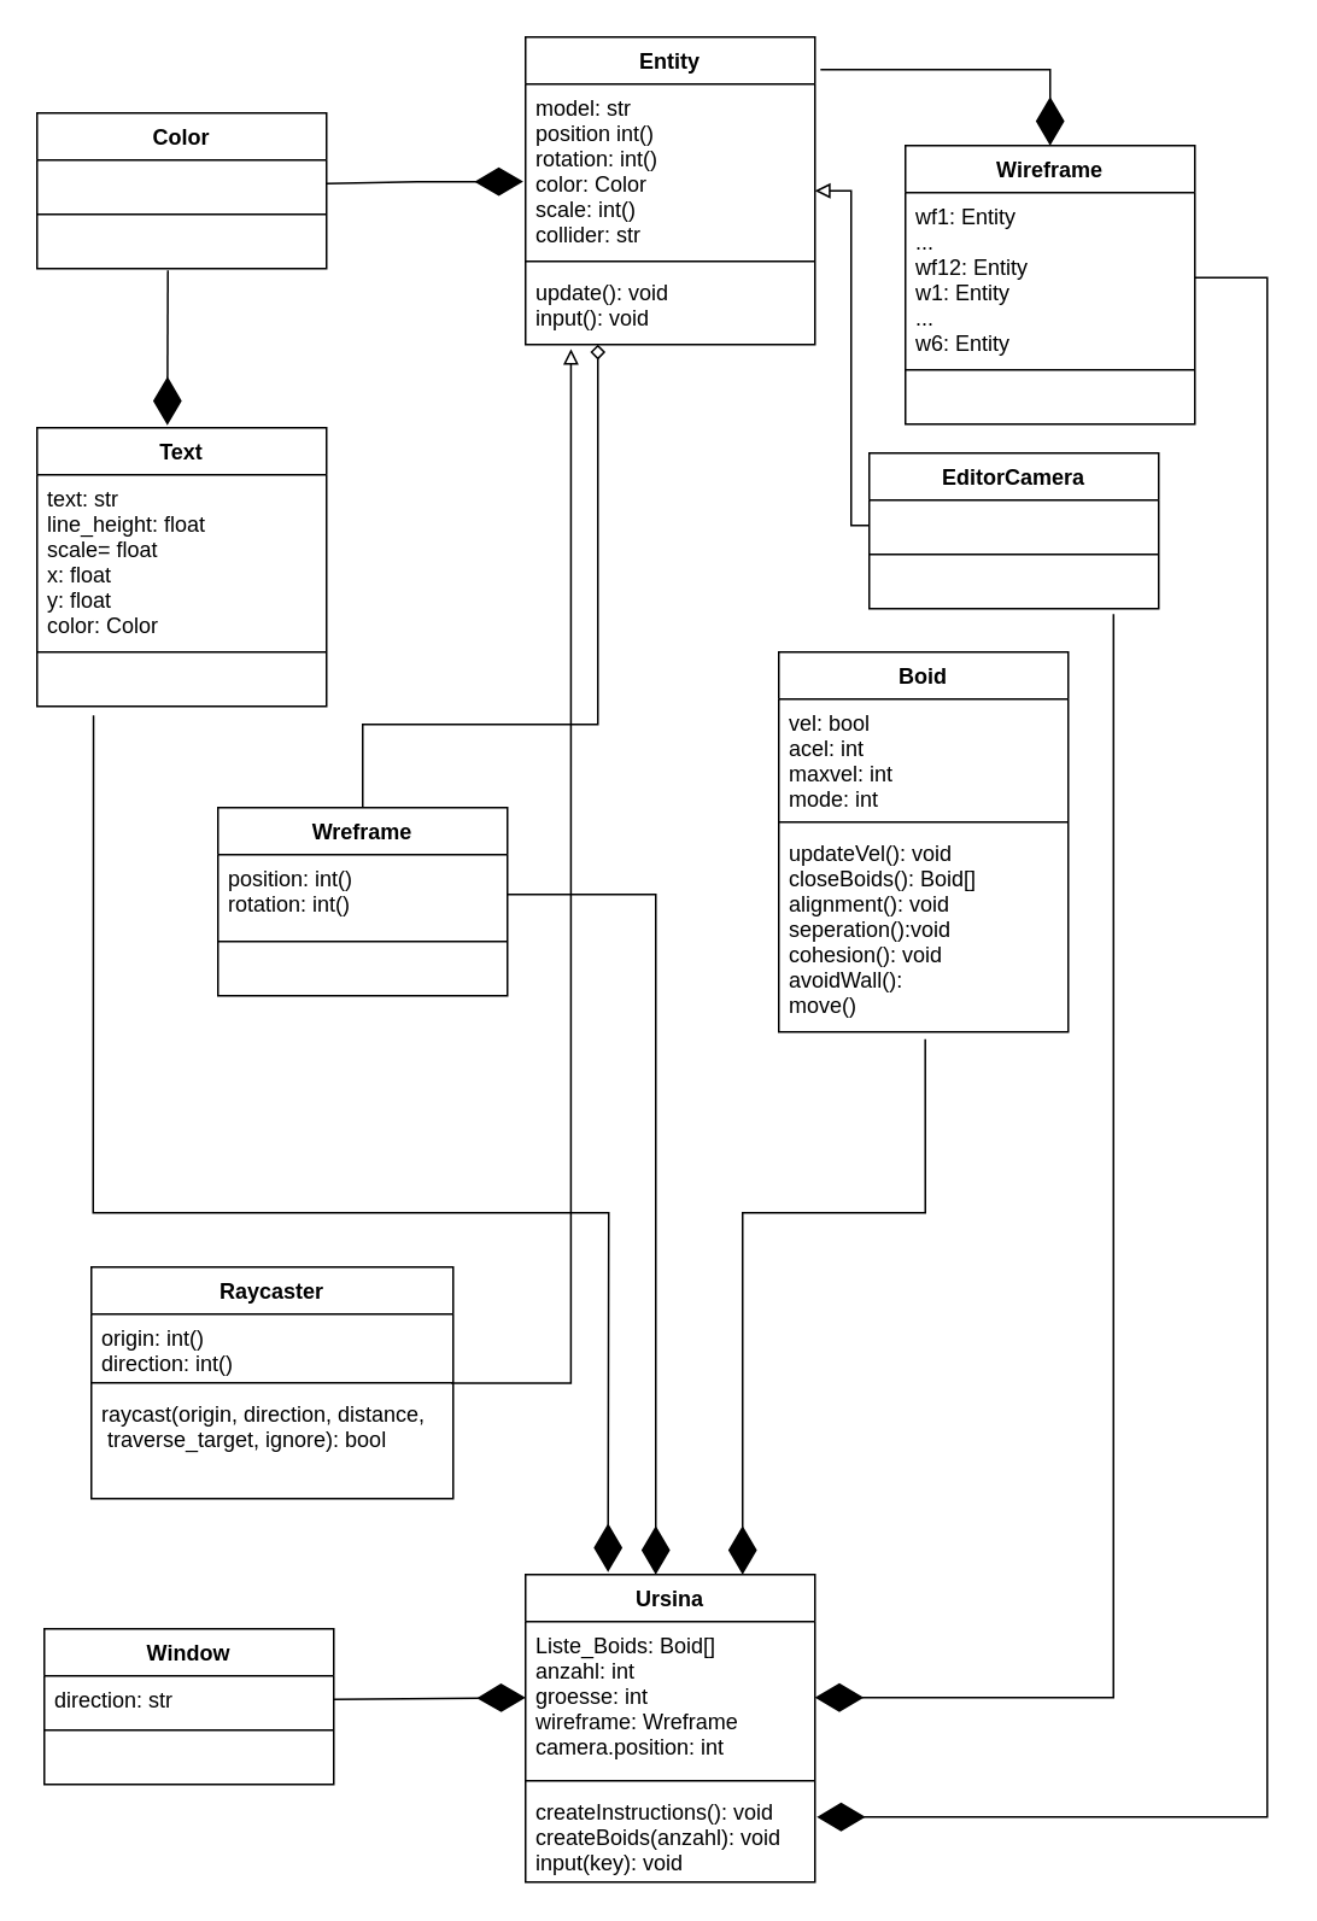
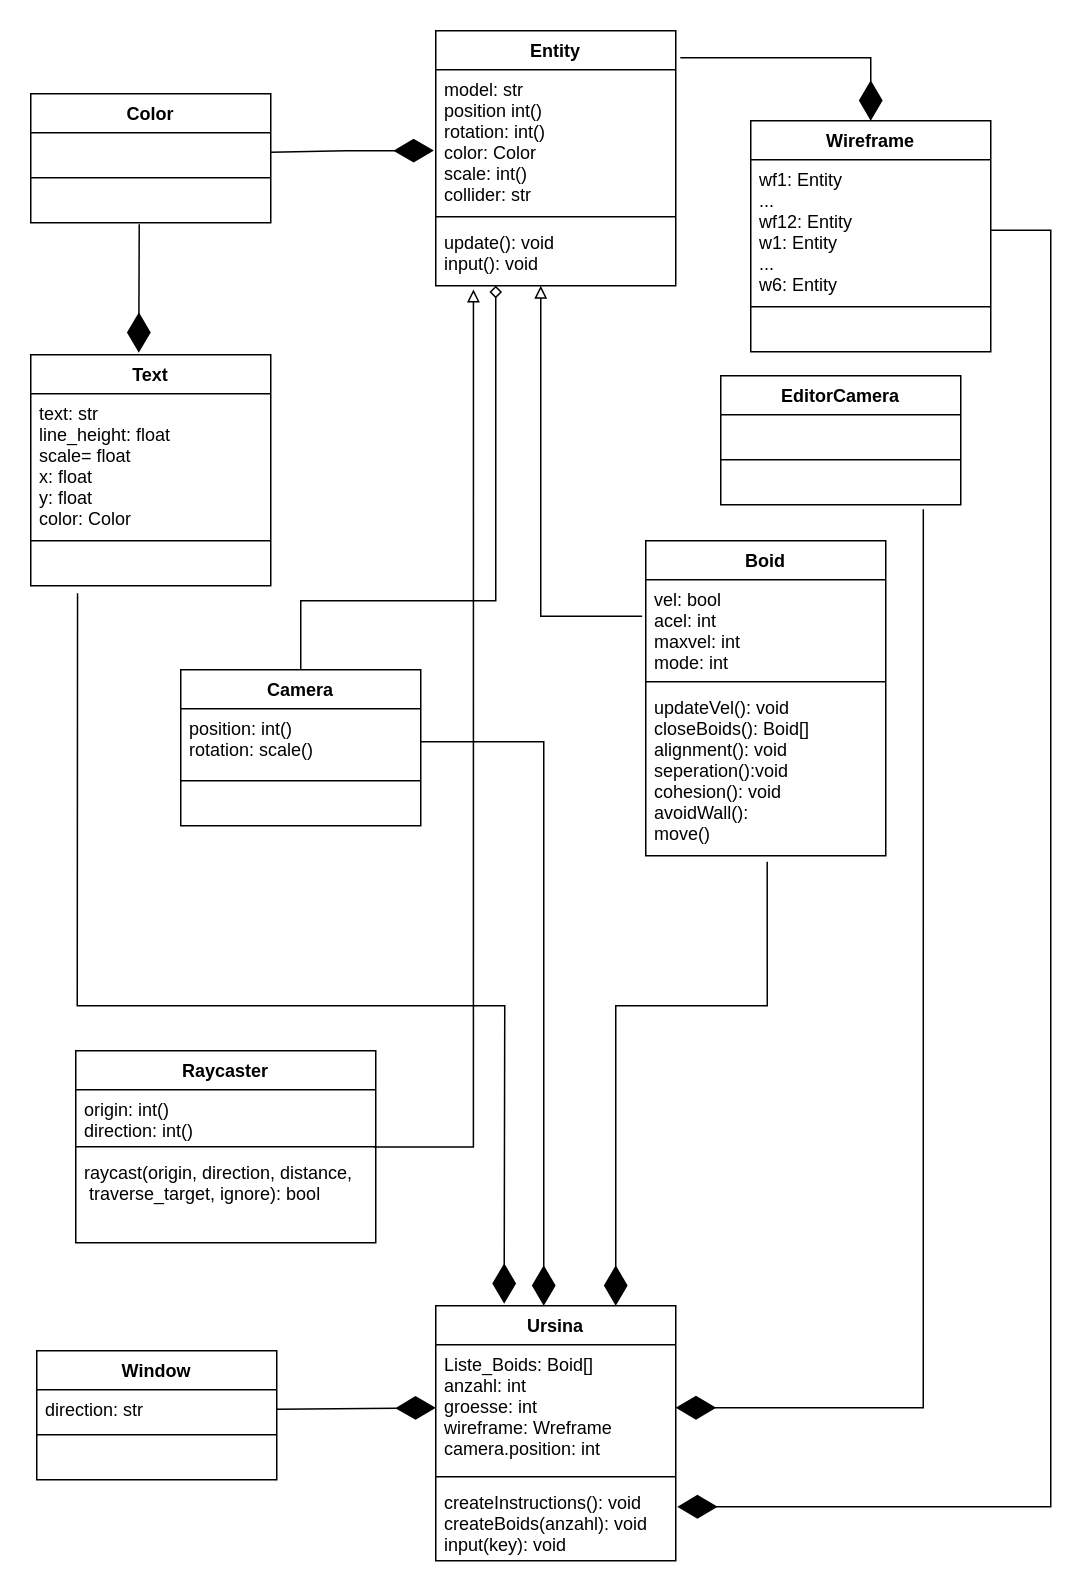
  <mxCell id="0" />
  <mxCell id="1" parent="0" />
  <mxCell id="2" value="Entity" style="swimlane;fontStyle=1;align=center;verticalAlign=top;childLayout=stackLayout;horizontal=1;startSize=26;horizontalStack=0;resizeParent=1;resizeParentMax=0;resizeLast=0;collapsible=1;marginBottom=0;" parent="1" vertex="1"><mxGeometry x="290" y="20" width="160" height="170" as="geometry" /></mxCell>
  <mxCell id="3" value="model: str&#10;position int()&#10;rotation: int()&#10;color: Color&#10;scale: int()&#10;collider: str&#10;" style="text;strokeColor=none;fillColor=none;align=left;verticalAlign=top;spacingLeft=4;spacingRight=4;overflow=hidden;rotatable=0;points=[[0,0.5],[1,0.5]];portConstraint=eastwest;" parent="2" vertex="1"><mxGeometry y="26" width="160" height="94" as="geometry" /></mxCell>
  <mxCell id="4" value="" style="line;strokeWidth=1;fillColor=none;align=left;verticalAlign=middle;spacingTop=-1;spacingLeft=3;spacingRight=3;rotatable=0;labelPosition=right;points=[];portConstraint=eastwest;" parent="2" vertex="1"><mxGeometry y="120" width="160" height="8" as="geometry" /></mxCell>
  <mxCell id="5" value="update(): void&#10;input(): void" style="text;strokeColor=none;fillColor=none;align=left;verticalAlign=top;spacingLeft=4;spacingRight=4;overflow=hidden;rotatable=0;points=[[0,0.5],[1,0.5]];portConstraint=eastwest;" parent="2" vertex="1"><mxGeometry y="128" width="160" height="42" as="geometry" /></mxCell>
+ <mxCell id="6" style="edgeStyle=orthogonalEdgeStyle;rounded=0;orthogonalLoop=1;jettySize=auto;html=1;endArrow=block;endFill=0;exitX=-0.015;exitY=0.379;exitDx=0;exitDy=0;exitPerimeter=0;" parent="1" source="8" target="5" edge="1"><mxGeometry relative="1" as="geometry"><mxPoint x="360" y="510" as="sourcePoint" /><Array as="points"><mxPoint x="360" y="410" /></Array></mxGeometry></mxCell>
  <mxCell id="7" value="Boid" style="swimlane;fontStyle=1;align=center;verticalAlign=top;childLayout=stackLayout;horizontal=1;startSize=26;horizontalStack=0;resizeParent=1;resizeParentMax=0;resizeLast=0;collapsible=1;marginBottom=0;" parent="1" vertex="1"><mxGeometry x="430" y="360" width="160" height="210" as="geometry" /></mxCell>
  <mxCell id="8" value="vel: bool&#10;acel: int&#10;maxvel: int&#10;mode: int" style="text;strokeColor=none;fillColor=none;align=left;verticalAlign=top;spacingLeft=4;spacingRight=4;overflow=hidden;rotatable=0;points=[[0,0.5],[1,0.5]];portConstraint=eastwest;" parent="7" vertex="1"><mxGeometry y="26" width="160" height="64" as="geometry" /></mxCell>
  <mxCell id="9" value="" style="line;strokeWidth=1;fillColor=none;align=left;verticalAlign=middle;spacingTop=-1;spacingLeft=3;spacingRight=3;rotatable=0;labelPosition=right;points=[];portConstraint=eastwest;" parent="7" vertex="1"><mxGeometry y="90" width="160" height="8" as="geometry" /></mxCell>
  <mxCell id="10" value="updateVel(): void&#10;closeBoids(): Boid[]&#10;alignment(): void&#10;seperation():void&#10;cohesion(): void&#10;avoidWall():&#10;move()" style="text;strokeColor=none;fillColor=none;align=left;verticalAlign=top;spacingLeft=4;spacingRight=4;overflow=hidden;rotatable=0;points=[[0,0.5],[1,0.5]];portConstraint=eastwest;" parent="7" vertex="1"><mxGeometry y="98" width="160" height="112" as="geometry" /></mxCell>
  <mxCell id="11" value="Wireframe" style="swimlane;fontStyle=1;align=center;verticalAlign=top;childLayout=stackLayout;horizontal=1;startSize=26;horizontalStack=0;resizeParent=1;resizeParentMax=0;resizeLast=0;collapsible=1;marginBottom=0;" parent="1" vertex="1"><mxGeometry x="500" y="80" width="160" height="154" as="geometry" /></mxCell>
  <mxCell id="12" value="wf1: Entity&#10;...&#10;wf12: Entity&#10;w1: Entity&#10;...&#10;w6: Entity" style="text;strokeColor=none;fillColor=none;align=left;verticalAlign=top;spacingLeft=4;spacingRight=4;overflow=hidden;rotatable=0;points=[[0,0.5],[1,0.5]];portConstraint=eastwest;" parent="11" vertex="1"><mxGeometry y="26" width="160" height="94" as="geometry" /></mxCell>
  <mxCell id="13" value="" style="line;strokeWidth=1;fillColor=none;align=left;verticalAlign=middle;spacingTop=-1;spacingLeft=3;spacingRight=3;rotatable=0;labelPosition=right;points=[];portConstraint=eastwest;" parent="11" vertex="1"><mxGeometry y="120" width="160" height="8" as="geometry" /></mxCell>
  <mxCell id="14" value="&#10;&#10;" style="text;strokeColor=none;fillColor=none;align=left;verticalAlign=top;spacingLeft=4;spacingRight=4;overflow=hidden;rotatable=0;points=[[0,0.5],[1,0.5]];portConstraint=eastwest;" parent="11" vertex="1"><mxGeometry y="128" width="160" height="26" as="geometry" /></mxCell>
  <mxCell id="15" value="Ursina" style="swimlane;fontStyle=1;align=center;verticalAlign=top;childLayout=stackLayout;horizontal=1;startSize=26;horizontalStack=0;resizeParent=1;resizeParentMax=0;resizeLast=0;collapsible=1;marginBottom=0;" parent="1" vertex="1"><mxGeometry x="290" y="870" width="160" height="170" as="geometry" /></mxCell>
  <mxCell id="16" value="Liste_Boids: Boid[]&#10;anzahl: int&#10;groesse: int&#10;wireframe: Wreframe&#10;camera.position: int" style="text;strokeColor=none;fillColor=none;align=left;verticalAlign=top;spacingLeft=4;spacingRight=4;overflow=hidden;rotatable=0;points=[[0,0.5],[1,0.5]];portConstraint=eastwest;" parent="15" vertex="1"><mxGeometry y="26" width="160" height="84" as="geometry" /></mxCell>
  <mxCell id="17" value="" style="line;strokeWidth=1;fillColor=none;align=left;verticalAlign=middle;spacingTop=-1;spacingLeft=3;spacingRight=3;rotatable=0;labelPosition=right;points=[];portConstraint=eastwest;" parent="15" vertex="1"><mxGeometry y="110" width="160" height="8" as="geometry" /></mxCell>
  <mxCell id="18" value="createInstructions(): void&#10;createBoids(anzahl): void&#10;input(key): void" style="text;strokeColor=none;fillColor=none;align=left;verticalAlign=top;spacingLeft=4;spacingRight=4;overflow=hidden;rotatable=0;points=[[0,0.5],[1,0.5]];portConstraint=eastwest;" parent="15" vertex="1"><mxGeometry y="118" width="160" height="52" as="geometry" /></mxCell>
  <mxCell id="19" style="edgeStyle=orthogonalEdgeStyle;rounded=0;orthogonalLoop=1;jettySize=auto;html=1;endArrow=diamond;endFill=0;strokeWidth=1;entryX=0.25;entryY=1;entryDx=0;entryDy=0;entryPerimeter=0;" parent="1" source="20" target="5" edge="1"><mxGeometry relative="1" as="geometry"><mxPoint x="330" y="200" as="targetPoint" /><Array as="points"><mxPoint x="200" y="400" /><mxPoint x="330" y="400" /></Array></mxGeometry></mxCell>
- <mxCell id="20" value="Wreframe" style="swimlane;fontStyle=1;align=center;verticalAlign=top;childLayout=stackLayout;horizontal=1;startSize=26;horizontalStack=0;resizeParent=1;resizeParentMax=0;resizeLast=0;collapsible=1;marginBottom=0;" parent="1" vertex="1"><mxGeometry x="120" y="446" width="160" height="104" as="geometry" /></mxCell>
- <mxCell id="21" value="position: int()&#10;rotation: int()" style="text;strokeColor=none;fillColor=none;align=left;verticalAlign=top;spacingLeft=4;spacingRight=4;overflow=hidden;rotatable=0;points=[[0,0.5],[1,0.5]];portConstraint=eastwest;" parent="20" vertex="1"><mxGeometry y="26" width="160" height="44" as="geometry" /></mxCell>
+ <mxCell id="20" value="Camera" style="swimlane;fontStyle=1;align=center;verticalAlign=top;childLayout=stackLayout;horizontal=1;startSize=26;horizontalStack=0;resizeParent=1;resizeParentMax=0;resizeLast=0;collapsible=1;marginBottom=0;" parent="1" vertex="1"><mxGeometry x="120" y="446" width="160" height="104" as="geometry" /></mxCell>
+ <mxCell id="21" value="position: int()&#10;rotation: scale()" style="text;strokeColor=none;fillColor=none;align=left;verticalAlign=top;spacingLeft=4;spacingRight=4;overflow=hidden;rotatable=0;points=[[0,0.5],[1,0.5]];portConstraint=eastwest;" parent="20" vertex="1"><mxGeometry y="26" width="160" height="44" as="geometry" /></mxCell>
  <mxCell id="22" value="" style="line;strokeWidth=1;fillColor=none;align=left;verticalAlign=middle;spacingTop=-1;spacingLeft=3;spacingRight=3;rotatable=0;labelPosition=right;points=[];portConstraint=eastwest;" parent="20" vertex="1"><mxGeometry y="70" width="160" height="8" as="geometry" /></mxCell>
  <mxCell id="23" value="&#10;&#10;" style="text;strokeColor=none;fillColor=none;align=left;verticalAlign=top;spacingLeft=4;spacingRight=4;overflow=hidden;rotatable=0;points=[[0,0.5],[1,0.5]];portConstraint=eastwest;" parent="20" vertex="1"><mxGeometry y="78" width="160" height="26" as="geometry" /></mxCell>
  <mxCell id="24" value="Window" style="swimlane;fontStyle=1;align=center;verticalAlign=top;childLayout=stackLayout;horizontal=1;startSize=26;horizontalStack=0;resizeParent=1;resizeParentMax=0;resizeLast=0;collapsible=1;marginBottom=0;" parent="1" vertex="1"><mxGeometry x="24" y="900" width="160" height="86" as="geometry" /></mxCell>
  <mxCell id="25" value="direction: str" style="text;strokeColor=none;fillColor=none;align=left;verticalAlign=top;spacingLeft=4;spacingRight=4;overflow=hidden;rotatable=0;points=[[0,0.5],[1,0.5]];portConstraint=eastwest;" parent="24" vertex="1"><mxGeometry y="26" width="160" height="26" as="geometry" /></mxCell>
  <mxCell id="26" value="" style="line;strokeWidth=1;fillColor=none;align=left;verticalAlign=middle;spacingTop=-1;spacingLeft=3;spacingRight=3;rotatable=0;labelPosition=right;points=[];portConstraint=eastwest;" parent="24" vertex="1"><mxGeometry y="52" width="160" height="8" as="geometry" /></mxCell>
  <mxCell id="27" value="&#10;&#10;" style="text;strokeColor=none;fillColor=none;align=left;verticalAlign=top;spacingLeft=4;spacingRight=4;overflow=hidden;rotatable=0;points=[[0,0.5],[1,0.5]];portConstraint=eastwest;" parent="24" vertex="1"><mxGeometry y="60" width="160" height="26" as="geometry" /></mxCell>
- <mxCell id="28" style="edgeStyle=orthogonalEdgeStyle;rounded=0;orthogonalLoop=1;jettySize=auto;html=1;endArrow=block;endFill=0;strokeWidth=1;" parent="1" source="29" target="2" edge="1"><mxGeometry relative="1" as="geometry"><Array as="points"><mxPoint x="470" y="290" /><mxPoint x="470" y="105" /></Array></mxGeometry></mxCell>
  <mxCell id="29" value="EditorCamera" style="swimlane;fontStyle=1;align=center;verticalAlign=top;childLayout=stackLayout;horizontal=1;startSize=26;horizontalStack=0;resizeParent=1;resizeParentMax=0;resizeLast=0;collapsible=1;marginBottom=0;" parent="1" vertex="1"><mxGeometry x="480" y="250" width="160" height="86" as="geometry" /></mxCell>
  <mxCell id="30" value="&#10;&#10;" style="text;strokeColor=none;fillColor=none;align=left;verticalAlign=top;spacingLeft=4;spacingRight=4;overflow=hidden;rotatable=0;points=[[0,0.5],[1,0.5]];portConstraint=eastwest;" parent="29" vertex="1"><mxGeometry y="26" width="160" height="26" as="geometry" /></mxCell>
  <mxCell id="31" value="" style="line;strokeWidth=1;fillColor=none;align=left;verticalAlign=middle;spacingTop=-1;spacingLeft=3;spacingRight=3;rotatable=0;labelPosition=right;points=[];portConstraint=eastwest;" parent="29" vertex="1"><mxGeometry y="52" width="160" height="8" as="geometry" /></mxCell>
  <mxCell id="32" value="&#10;&#10;" style="text;strokeColor=none;fillColor=none;align=left;verticalAlign=top;spacingLeft=4;spacingRight=4;overflow=hidden;rotatable=0;points=[[0,0.5],[1,0.5]];portConstraint=eastwest;" parent="29" vertex="1"><mxGeometry y="60" width="160" height="26" as="geometry" /></mxCell>
  <mxCell id="33" value="Text" style="swimlane;fontStyle=1;align=center;verticalAlign=top;childLayout=stackLayout;horizontal=1;startSize=26;horizontalStack=0;resizeParent=1;resizeParentMax=0;resizeLast=0;collapsible=1;marginBottom=0;" parent="1" vertex="1"><mxGeometry x="20" y="236" width="160" height="154" as="geometry" /></mxCell>
  <mxCell id="34" value="text: str&#10;line_height: float&#10;scale= float&#10;x: float&#10;y: float&#10;color: Color" style="text;strokeColor=none;fillColor=none;align=left;verticalAlign=top;spacingLeft=4;spacingRight=4;overflow=hidden;rotatable=0;points=[[0,0.5],[1,0.5]];portConstraint=eastwest;" parent="33" vertex="1"><mxGeometry y="26" width="160" height="94" as="geometry" /></mxCell>
  <mxCell id="35" value="" style="line;strokeWidth=1;fillColor=none;align=left;verticalAlign=middle;spacingTop=-1;spacingLeft=3;spacingRight=3;rotatable=0;labelPosition=right;points=[];portConstraint=eastwest;" parent="33" vertex="1"><mxGeometry y="120" width="160" height="8" as="geometry" /></mxCell>
  <mxCell id="36" value="&#10;&#10;" style="text;strokeColor=none;fillColor=none;align=left;verticalAlign=top;spacingLeft=4;spacingRight=4;overflow=hidden;rotatable=0;points=[[0,0.5],[1,0.5]];portConstraint=eastwest;" parent="33" vertex="1"><mxGeometry y="128" width="160" height="26" as="geometry" /></mxCell>
  <mxCell id="37" value="Color" style="swimlane;fontStyle=1;align=center;verticalAlign=top;childLayout=stackLayout;horizontal=1;startSize=26;horizontalStack=0;resizeParent=1;resizeParentMax=0;resizeLast=0;collapsible=1;marginBottom=0;" parent="1" vertex="1"><mxGeometry x="20" y="62" width="160" height="86" as="geometry" /></mxCell>
  <mxCell id="38" value="&#10;&#10;" style="text;strokeColor=none;fillColor=none;align=left;verticalAlign=top;spacingLeft=4;spacingRight=4;overflow=hidden;rotatable=0;points=[[0,0.5],[1,0.5]];portConstraint=eastwest;" parent="37" vertex="1"><mxGeometry y="26" width="160" height="26" as="geometry" /></mxCell>
  <mxCell id="39" value="" style="line;strokeWidth=1;fillColor=none;align=left;verticalAlign=middle;spacingTop=-1;spacingLeft=3;spacingRight=3;rotatable=0;labelPosition=right;points=[];portConstraint=eastwest;" parent="37" vertex="1"><mxGeometry y="52" width="160" height="8" as="geometry" /></mxCell>
  <mxCell id="40" value="&#10;&#10;" style="text;strokeColor=none;fillColor=none;align=left;verticalAlign=top;spacingLeft=4;spacingRight=4;overflow=hidden;rotatable=0;points=[[0,0.5],[1,0.5]];portConstraint=eastwest;" parent="37" vertex="1"><mxGeometry y="60" width="160" height="26" as="geometry" /></mxCell>
  <mxCell id="41" value="" style="endArrow=diamondThin;endFill=1;endSize=24;html=1;rounded=0;strokeWidth=1;entryX=0.45;entryY=-0.009;entryDx=0;entryDy=0;entryPerimeter=0;exitX=0.452;exitY=1.04;exitDx=0;exitDy=0;exitPerimeter=0;" parent="1" source="40" target="33" edge="1"><mxGeometry width="160" relative="1" as="geometry"><mxPoint x="90" y="180" as="sourcePoint" /><mxPoint x="250" y="180" as="targetPoint" /></mxGeometry></mxCell>
  <mxCell id="42" value="" style="endArrow=diamondThin;endFill=1;endSize=24;html=1;rounded=0;strokeWidth=1;exitX=1;exitY=0.5;exitDx=0;exitDy=0;entryX=-0.008;entryY=0.573;entryDx=0;entryDy=0;entryPerimeter=0;" parent="1" source="38" target="3" edge="1"><mxGeometry width="160" relative="1" as="geometry"><mxPoint x="210" y="160" as="sourcePoint" /><mxPoint x="370" y="160" as="targetPoint" /><Array as="points"><mxPoint x="230" y="100" /></Array></mxGeometry></mxCell>
  <mxCell id="43" value="" style="endArrow=diamondThin;endFill=1;endSize=24;html=1;rounded=0;strokeWidth=1;entryX=0;entryY=0.5;entryDx=0;entryDy=0;exitX=1;exitY=0.5;exitDx=0;exitDy=0;" parent="1" source="25" target="16" edge="1"><mxGeometry width="160" relative="1" as="geometry"><mxPoint x="184" y="868" as="sourcePoint" /><mxPoint x="374" y="-39" as="targetPoint" /></mxGeometry></mxCell>
  <mxCell id="44" value="" style="endArrow=diamondThin;endFill=1;endSize=24;html=1;rounded=0;strokeWidth=1;exitX=0.195;exitY=1.19;exitDx=0;exitDy=0;exitPerimeter=0;entryX=0.285;entryY=-0.008;entryDx=0;entryDy=0;entryPerimeter=0;" parent="1" source="36" target="15" edge="1"><mxGeometry width="160" relative="1" as="geometry"><mxPoint x="150" y="630" as="sourcePoint" /><mxPoint x="310" y="630" as="targetPoint" /><Array as="points"><mxPoint x="51" y="670" /><mxPoint x="336" y="670" /></Array></mxGeometry></mxCell>
  <mxCell id="45" value="" style="endArrow=diamondThin;endFill=1;endSize=24;html=1;rounded=0;strokeWidth=1;entryX=0.45;entryY=0;entryDx=0;entryDy=0;entryPerimeter=0;exitX=1;exitY=0.5;exitDx=0;exitDy=0;" parent="1" source="21" target="15" edge="1"><mxGeometry width="160" relative="1" as="geometry"><mxPoint x="320" y="630" as="sourcePoint" /><mxPoint x="480" y="630" as="targetPoint" /><Array as="points"><mxPoint x="362" y="494" /></Array></mxGeometry></mxCell>
  <mxCell id="46" value="" style="endArrow=diamondThin;endFill=1;endSize=24;html=1;rounded=0;strokeWidth=1;exitX=0.506;exitY=1.036;exitDx=0;exitDy=0;exitPerimeter=0;entryX=0.75;entryY=0;entryDx=0;entryDy=0;" parent="1" source="10" target="15" edge="1"><mxGeometry width="160" relative="1" as="geometry"><mxPoint x="440" y="660" as="sourcePoint" /><mxPoint x="600" y="660" as="targetPoint" /><Array as="points"><mxPoint x="511" y="670" /><mxPoint x="410" y="670" /></Array></mxGeometry></mxCell>
  <mxCell id="47" value="" style="endArrow=diamondThin;endFill=1;endSize=24;html=1;rounded=0;strokeWidth=1;exitX=0.844;exitY=1.115;exitDx=0;exitDy=0;exitPerimeter=0;entryX=1;entryY=0.5;entryDx=0;entryDy=0;" parent="1" source="32" target="16" edge="1"><mxGeometry width="160" relative="1" as="geometry"><mxPoint x="650" y="720" as="sourcePoint" /><mxPoint x="810" y="720" as="targetPoint" /><Array as="points"><mxPoint x="615" y="938" /></Array></mxGeometry></mxCell>
  <mxCell id="48" value="" style="endArrow=diamondThin;endFill=1;endSize=24;html=1;rounded=0;strokeWidth=1;entryX=1.006;entryY=0.308;entryDx=0;entryDy=0;entryPerimeter=0;exitX=1;exitY=0.5;exitDx=0;exitDy=0;" parent="1" source="12" target="18" edge="1"><mxGeometry width="160" relative="1" as="geometry"><mxPoint x="650" y="210" as="sourcePoint" /><mxPoint x="820" y="220" as="targetPoint" /><Array as="points"><mxPoint x="700" y="153" /><mxPoint x="700" y="1004" /></Array></mxGeometry></mxCell>
  <mxCell id="49" style="edgeStyle=orthogonalEdgeStyle;rounded=0;orthogonalLoop=1;jettySize=auto;html=1;entryX=0.157;entryY=1.059;entryDx=0;entryDy=0;entryPerimeter=0;endArrow=block;endFill=0;strokeWidth=1;exitX=0.995;exitY=-0.063;exitDx=0;exitDy=0;exitPerimeter=0;" parent="1" source="53" target="5" edge="1"><mxGeometry relative="1" as="geometry"><Array as="points"><mxPoint x="315" y="764" /></Array></mxGeometry></mxCell>
  <mxCell id="50" value="Raycaster" style="swimlane;fontStyle=1;align=center;verticalAlign=top;childLayout=stackLayout;horizontal=1;startSize=26;horizontalStack=0;resizeParent=1;resizeParentMax=0;resizeLast=0;collapsible=1;marginBottom=0;" parent="1" vertex="1"><mxGeometry x="50" y="700" width="200" height="128" as="geometry" /></mxCell>
  <mxCell id="51" value="origin: int()&#10;direction: int()" style="text;strokeColor=none;fillColor=none;align=left;verticalAlign=top;spacingLeft=4;spacingRight=4;overflow=hidden;rotatable=0;points=[[0,0.5],[1,0.5]];portConstraint=eastwest;" parent="50" vertex="1"><mxGeometry y="26" width="200" height="34" as="geometry" /></mxCell>
  <mxCell id="52" value="" style="line;strokeWidth=1;fillColor=none;align=left;verticalAlign=middle;spacingTop=-1;spacingLeft=3;spacingRight=3;rotatable=0;labelPosition=right;points=[];portConstraint=eastwest;" parent="50" vertex="1"><mxGeometry y="60" width="200" height="8" as="geometry" /></mxCell>
  <mxCell id="53" value="raycast(origin, direction, distance,&#10; traverse_target, ignore): bool" style="text;strokeColor=none;fillColor=none;align=left;verticalAlign=top;spacingLeft=4;spacingRight=4;overflow=hidden;rotatable=0;points=[[0,0.5],[1,0.5]];portConstraint=eastwest;" parent="50" vertex="1"><mxGeometry y="68" width="200" height="60" as="geometry" /></mxCell>
  <mxCell id="54" value="" style="endArrow=diamondThin;endFill=1;endSize=24;html=1;rounded=0;exitX=1.019;exitY=0.106;exitDx=0;exitDy=0;exitPerimeter=0;" parent="1" edge="1" source="2"><mxGeometry width="160" relative="1" as="geometry"><mxPoint x="450" y="60" as="sourcePoint" /><mxPoint x="580" y="80" as="targetPoint" /><Array as="points"><mxPoint x="580" y="38" /></Array></mxGeometry></mxCell>
